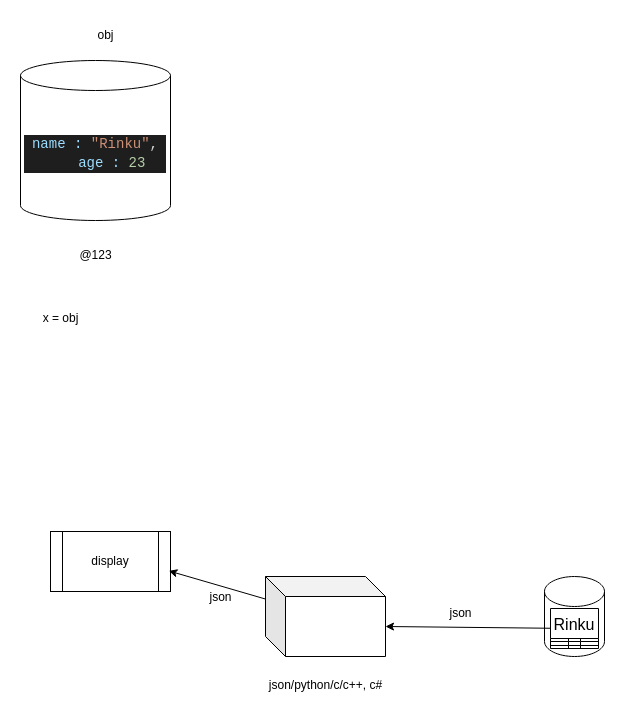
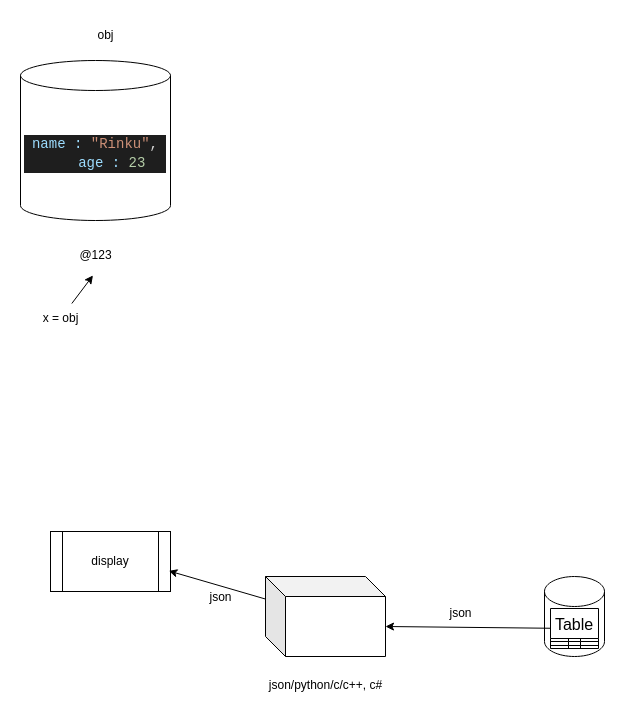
  <mxCell id="0" />
  <mxCell id="1" parent="0" />
  <mxCell id="2" value="&lt;div style=&quot;color: rgb(212, 212, 212); background-color: rgb(30, 30, 30); font-family: Consolas, &amp;quot;Courier New&amp;quot;, monospace; font-size: 14px; line-height: 19px; white-space: pre;&quot;&gt;&lt;div&gt;&lt;span style=&quot;color: rgb(212, 212, 212);&quot;&gt;&amp;nbsp;&lt;/span&gt;&lt;span style=&quot;color: rgb(156, 220, 254);&quot;&gt;name&lt;/span&gt;&lt;span style=&quot;color: rgb(156, 220, 254);&quot;&gt; :&lt;/span&gt;&lt;span style=&quot;color: rgb(212, 212, 212);&quot;&gt; &lt;/span&gt;&lt;span style=&quot;color: rgb(206, 145, 120);&quot;&gt;&quot;Rinku&quot;&lt;/span&gt;&lt;span style=&quot;color: rgb(212, 212, 212);&quot;&gt;, &lt;/span&gt;&lt;/div&gt;&lt;div&gt;&lt;span style=&quot;color: rgb(212, 212, 212);&quot;&gt;&amp;nbsp; &amp;nbsp; &lt;/span&gt;&lt;span style=&quot;color: rgb(156, 220, 254);&quot;&gt;age&lt;/span&gt;&lt;span style=&quot;color: rgb(156, 220, 254);&quot;&gt; :&lt;/span&gt;&lt;span style=&quot;color: rgb(212, 212, 212);&quot;&gt; &lt;/span&gt;&lt;span style=&quot;color: rgb(181, 206, 168);&quot;&gt;23&lt;/span&gt;&lt;/div&gt;&lt;/div&gt;" style="shape=cylinder3;whiteSpace=wrap;html=1;boundedLbl=1;backgroundOutline=1;size=15;" vertex="1" parent="1"><mxGeometry x="20" y="60" width="150" height="160" as="geometry" /></mxCell>
  <mxCell id="3" value="@123" style="text;html=1;align=center;verticalAlign=middle;resizable=0;points=[];autosize=1;strokeColor=none;fillColor=none;" vertex="1" parent="1"><mxGeometry x="65" y="240" width="60" height="30" as="geometry" /></mxCell>
  <mxCell id="4" value="obj" style="text;html=1;align=center;verticalAlign=middle;resizable=0;points=[];autosize=1;strokeColor=none;fillColor=none;" vertex="1" parent="1"><mxGeometry x="85" y="20" width="40" height="30" as="geometry" /></mxCell>
  <mxCell id="5" value="x = obj" style="text;html=1;align=center;verticalAlign=middle;resizable=0;points=[];autosize=1;strokeColor=none;fillColor=none;" vertex="1" parent="1"><mxGeometry x="30" y="303" width="60" height="30" as="geometry" /></mxCell>
+ <mxCell id="6" style="edgeStyle=none;html=1;entryX=0.458;entryY=1.166;entryDx=0;entryDy=0;entryPerimeter=0;" edge="1" parent="1" source="5" target="3"><mxGeometry relative="1" as="geometry" /></mxCell>
  <mxCell id="7" value="display" style="shape=process;whiteSpace=wrap;html=1;backgroundOutline=1;" vertex="1" parent="1"><mxGeometry x="50" y="531" width="120" height="60" as="geometry" /></mxCell>
  <mxCell id="8" value="" style="shape=cube;whiteSpace=wrap;html=1;boundedLbl=1;backgroundOutline=1;darkOpacity=0.05;darkOpacity2=0.1;" vertex="1" parent="1"><mxGeometry x="265" y="576" width="120" height="80" as="geometry" /></mxCell>
  <mxCell id="9" value="" style="shape=cylinder3;whiteSpace=wrap;html=1;boundedLbl=1;backgroundOutline=1;size=15;" vertex="1" parent="1"><mxGeometry x="544" y="576" width="60" height="80" as="geometry" /></mxCell>
- <mxCell id="10" value="Rinku" style="shape=table;startSize=30;container=1;collapsible=0;childLayout=tableLayout;strokeColor=default;fontSize=16;" vertex="1" parent="1"><mxGeometry x="550" y="608" width="48" height="40" as="geometry" /></mxCell>
+ <mxCell id="10" value="Table" style="shape=table;startSize=30;container=1;collapsible=0;childLayout=tableLayout;strokeColor=default;fontSize=16;" vertex="1" parent="1"><mxGeometry x="550" y="608" width="48" height="40" as="geometry" /></mxCell>
  <mxCell id="11" value="" style="shape=tableRow;horizontal=0;startSize=0;swimlaneHead=0;swimlaneBody=0;strokeColor=inherit;top=0;left=0;bottom=0;right=0;collapsible=0;dropTarget=0;fillColor=none;points=[[0,0.5],[1,0.5]];portConstraint=eastwest;fontSize=16;" vertex="1" parent="10"><mxGeometry y="30" width="48" height="3" as="geometry" /></mxCell>
  <mxCell id="12" value="" style="shape=partialRectangle;html=1;whiteSpace=wrap;connectable=0;strokeColor=inherit;overflow=hidden;fillColor=none;top=0;left=0;bottom=0;right=0;pointerEvents=1;fontSize=16;" vertex="1" parent="11"><mxGeometry width="18" height="3" as="geometry"><mxRectangle width="18" height="3" as="alternateBounds" /></mxGeometry></mxCell>
  <mxCell id="13" value="" style="shape=partialRectangle;html=1;whiteSpace=wrap;connectable=0;strokeColor=inherit;overflow=hidden;fillColor=none;top=0;left=0;bottom=0;right=0;pointerEvents=1;fontSize=16;" vertex="1" parent="11"><mxGeometry x="18" width="12" height="3" as="geometry"><mxRectangle width="12" height="3" as="alternateBounds" /></mxGeometry></mxCell>
  <mxCell id="14" value="" style="shape=partialRectangle;html=1;whiteSpace=wrap;connectable=0;strokeColor=inherit;overflow=hidden;fillColor=none;top=0;left=0;bottom=0;right=0;pointerEvents=1;fontSize=16;" vertex="1" parent="11"><mxGeometry x="30" width="18" height="3" as="geometry"><mxRectangle width="18" height="3" as="alternateBounds" /></mxGeometry></mxCell>
  <mxCell id="15" value="" style="shape=tableRow;horizontal=0;startSize=0;swimlaneHead=0;swimlaneBody=0;strokeColor=inherit;top=0;left=0;bottom=0;right=0;collapsible=0;dropTarget=0;fillColor=none;points=[[0,0.5],[1,0.5]];portConstraint=eastwest;fontSize=16;" vertex="1" parent="10"><mxGeometry y="33" width="48" height="4" as="geometry" /></mxCell>
  <mxCell id="16" value="" style="shape=partialRectangle;html=1;whiteSpace=wrap;connectable=0;strokeColor=inherit;overflow=hidden;fillColor=none;top=0;left=0;bottom=0;right=0;pointerEvents=1;fontSize=16;" vertex="1" parent="15"><mxGeometry width="18" height="4" as="geometry"><mxRectangle width="18" height="4" as="alternateBounds" /></mxGeometry></mxCell>
  <mxCell id="17" value="" style="shape=partialRectangle;html=1;whiteSpace=wrap;connectable=0;strokeColor=inherit;overflow=hidden;fillColor=none;top=0;left=0;bottom=0;right=0;pointerEvents=1;fontSize=16;" vertex="1" parent="15"><mxGeometry x="18" width="12" height="4" as="geometry"><mxRectangle width="12" height="4" as="alternateBounds" /></mxGeometry></mxCell>
  <mxCell id="18" value="" style="shape=partialRectangle;html=1;whiteSpace=wrap;connectable=0;strokeColor=inherit;overflow=hidden;fillColor=none;top=0;left=0;bottom=0;right=0;pointerEvents=1;fontSize=16;" vertex="1" parent="15"><mxGeometry x="30" width="18" height="4" as="geometry"><mxRectangle width="18" height="4" as="alternateBounds" /></mxGeometry></mxCell>
  <mxCell id="19" value="" style="shape=tableRow;horizontal=0;startSize=0;swimlaneHead=0;swimlaneBody=0;strokeColor=inherit;top=0;left=0;bottom=0;right=0;collapsible=0;dropTarget=0;fillColor=none;points=[[0,0.5],[1,0.5]];portConstraint=eastwest;fontSize=16;" vertex="1" parent="10"><mxGeometry y="37" width="48" height="3" as="geometry" /></mxCell>
  <mxCell id="20" value="" style="shape=partialRectangle;html=1;whiteSpace=wrap;connectable=0;strokeColor=inherit;overflow=hidden;fillColor=none;top=0;left=0;bottom=0;right=0;pointerEvents=1;fontSize=16;" vertex="1" parent="19"><mxGeometry width="18" height="3" as="geometry"><mxRectangle width="18" height="3" as="alternateBounds" /></mxGeometry></mxCell>
  <mxCell id="21" value="" style="shape=partialRectangle;html=1;whiteSpace=wrap;connectable=0;strokeColor=inherit;overflow=hidden;fillColor=none;top=0;left=0;bottom=0;right=0;pointerEvents=1;fontSize=16;" vertex="1" parent="19"><mxGeometry x="18" width="12" height="3" as="geometry"><mxRectangle width="12" height="3" as="alternateBounds" /></mxGeometry></mxCell>
  <mxCell id="22" value="" style="shape=partialRectangle;html=1;whiteSpace=wrap;connectable=0;strokeColor=inherit;overflow=hidden;fillColor=none;top=0;left=0;bottom=0;right=0;pointerEvents=1;fontSize=16;" vertex="1" parent="19"><mxGeometry x="30" width="18" height="3" as="geometry"><mxRectangle width="18" height="3" as="alternateBounds" /></mxGeometry></mxCell>
  <mxCell id="23" value="json/python/c/c++, c#" style="text;html=1;align=center;verticalAlign=middle;resizable=0;points=[];autosize=1;strokeColor=none;fillColor=none;" vertex="1" parent="1"><mxGeometry x="257" y="669" width="136" height="32" as="geometry" /></mxCell>
  <mxCell id="24" style="edgeStyle=none;html=1;entryX=0;entryY=0;entryDx=120;entryDy=50;entryPerimeter=0;" edge="1" parent="1" source="10" target="8"><mxGeometry relative="1" as="geometry" /></mxCell>
  <mxCell id="25" value="json" style="text;html=1;align=center;verticalAlign=middle;resizable=0;points=[];autosize=1;strokeColor=none;fillColor=none;" vertex="1" parent="1"><mxGeometry x="440" y="597" width="40" height="32" as="geometry" /></mxCell>
  <mxCell id="26" style="edgeStyle=none;html=1;entryX=0.986;entryY=0.657;entryDx=0;entryDy=0;entryPerimeter=0;" edge="1" parent="1" source="8" target="7"><mxGeometry relative="1" as="geometry" /></mxCell>
  <mxCell id="27" value="&lt;span style=&quot;color: rgb(0, 0, 0);&quot;&gt;json&lt;/span&gt;" style="text;html=1;align=center;verticalAlign=middle;resizable=0;points=[];autosize=1;strokeColor=none;fillColor=none;" vertex="1" parent="1"><mxGeometry x="200" y="581" width="40" height="32" as="geometry" /></mxCell>
